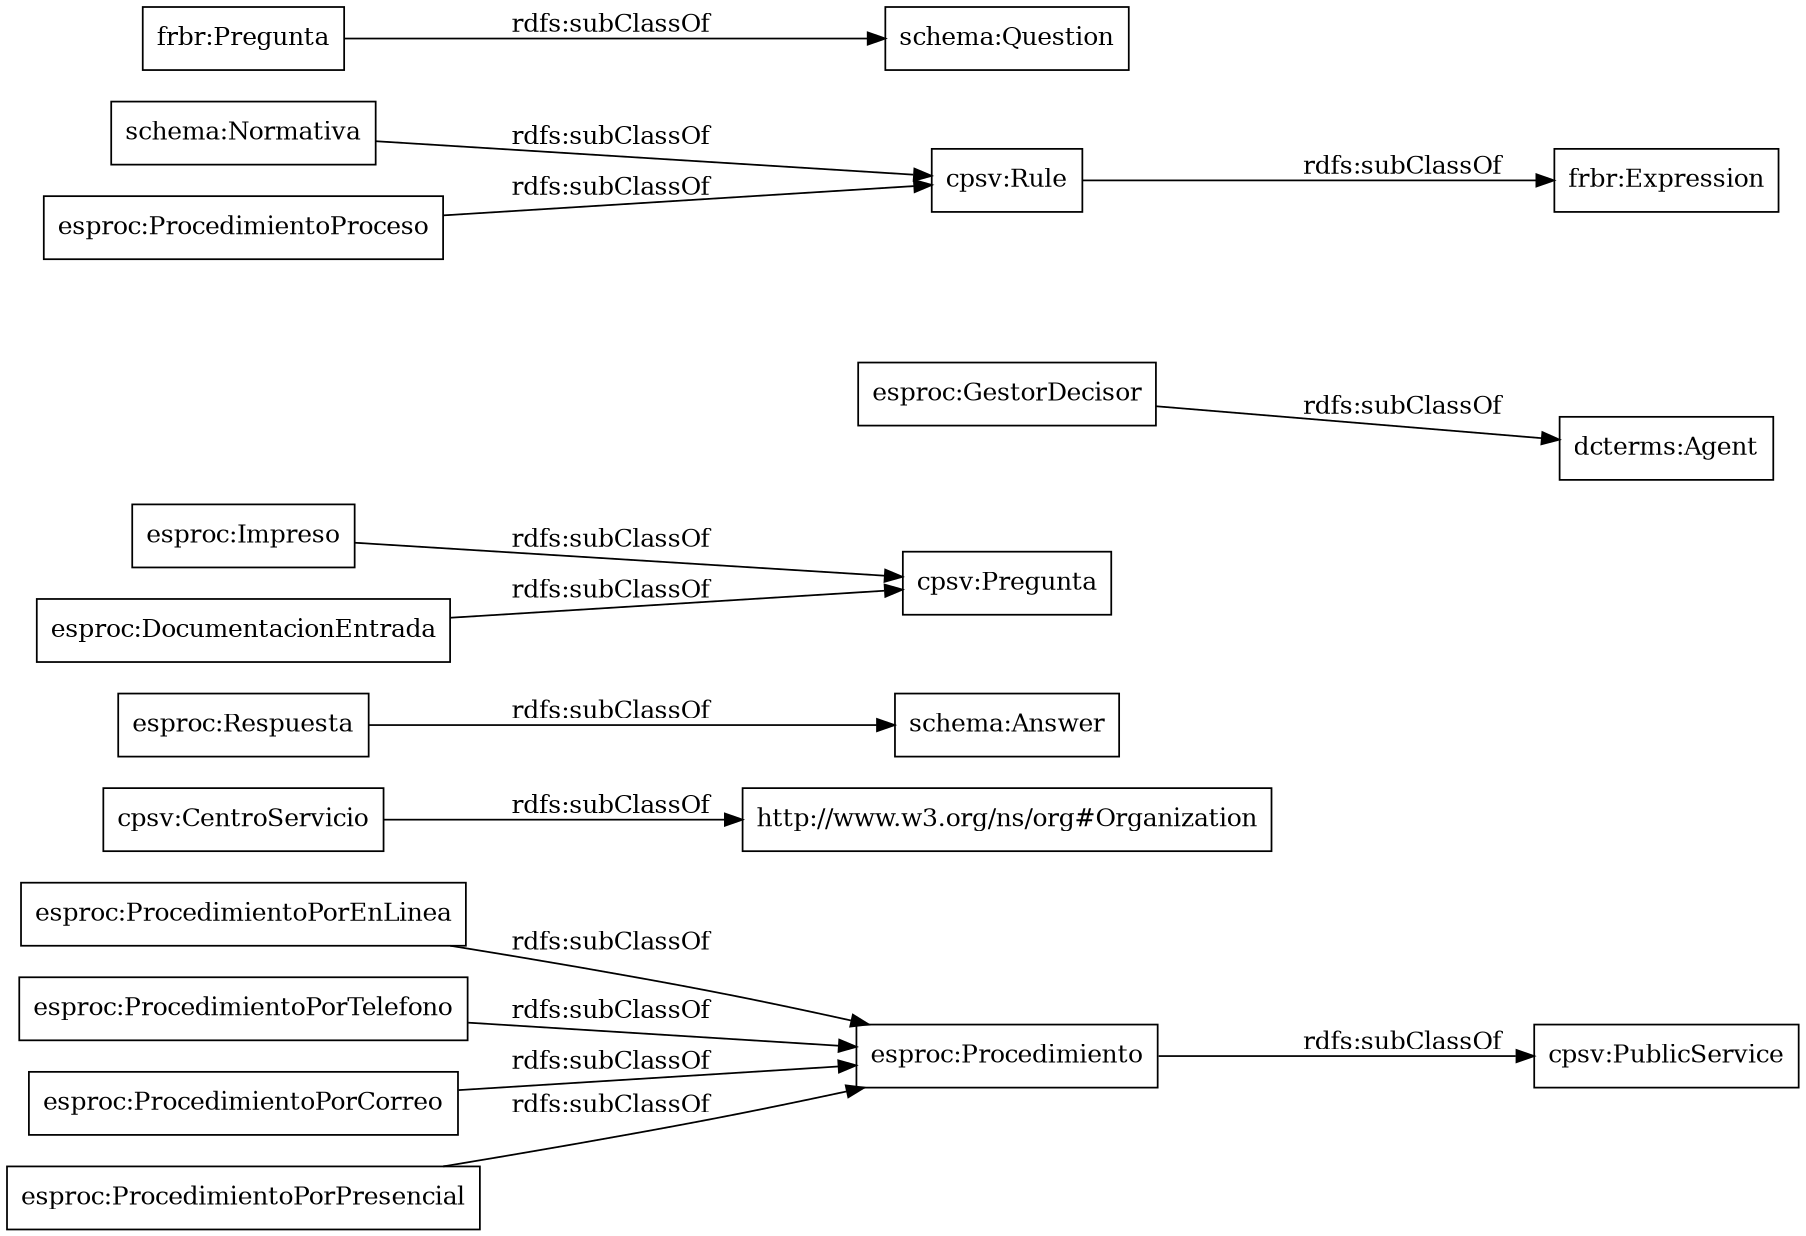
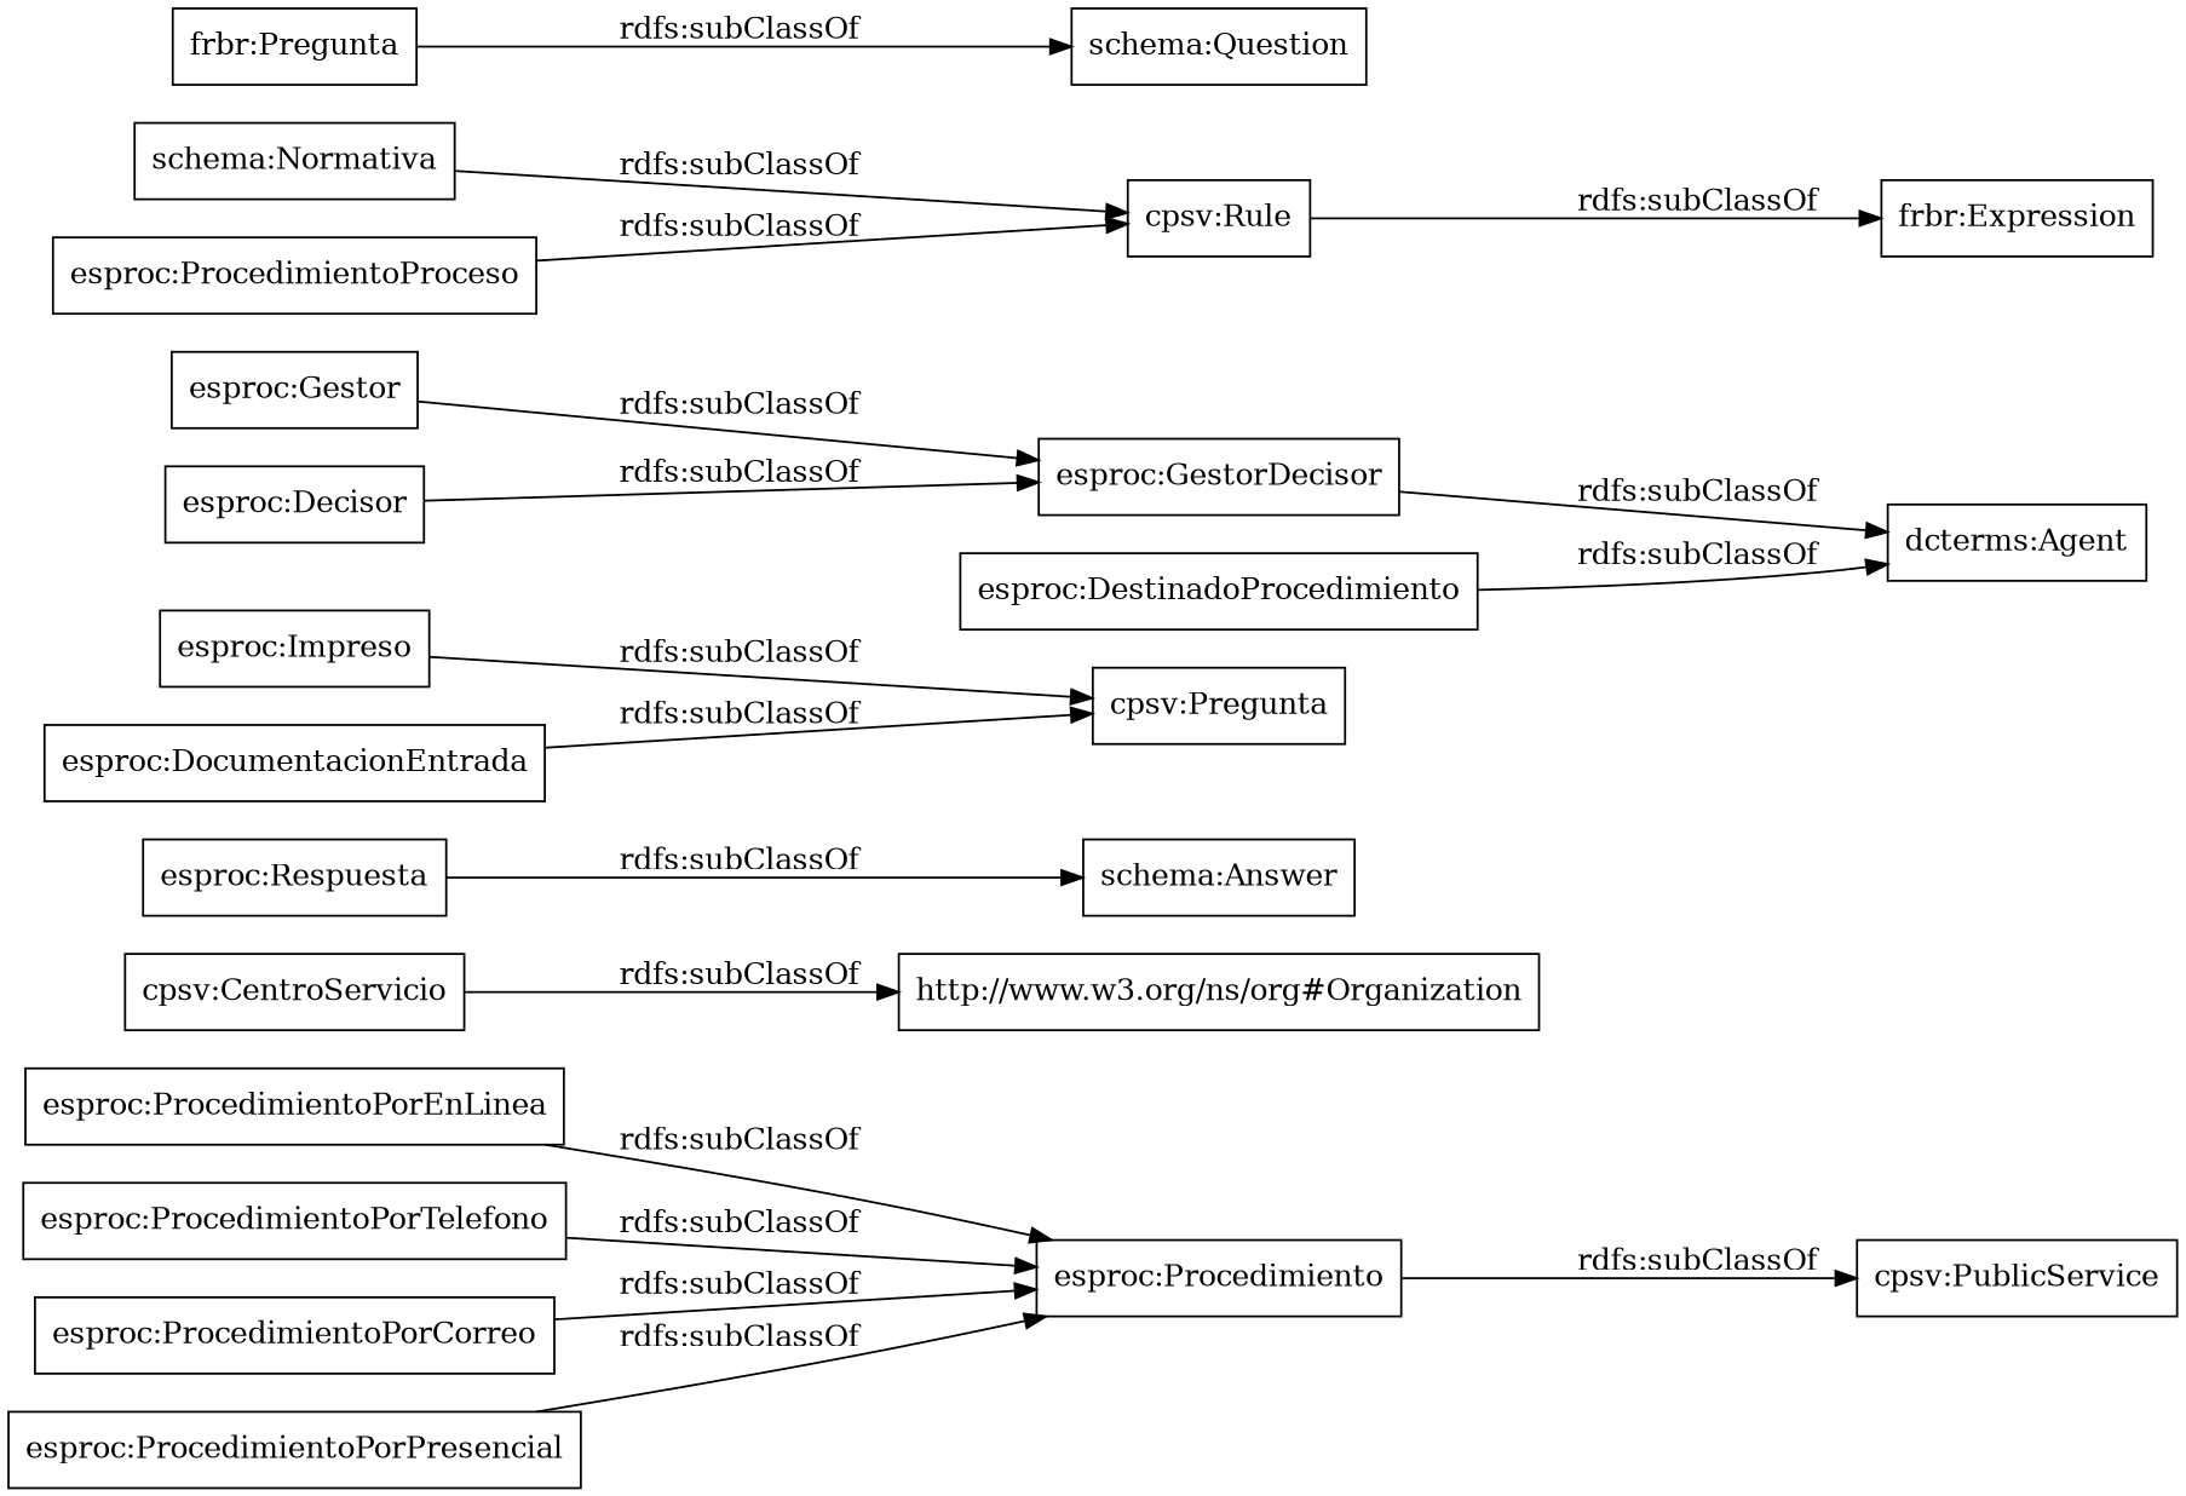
  digraph {
    rankdir=LR
    node [color=black shape=rectangle]
    "esproc:ProcedimientoPorEnLinea"
    "esproc:Procedimiento"
    "cpsv:PublicService"
    n4 [label="cpsv:CentroServicio"]
    "http://www.w3.org/ns/org#Organization"
    "esproc:Respuesta"
    "schema:Answer"
    n8 [label="cpsv:Pregunta"]
    "esproc:Impreso"
+   "esproc:Gestor"
    "esproc:GestorDecisor"
    "dcterms:Agent"
    "esproc:DocumentacionEntrada"
+   "esproc:DestinadoProcedimiento"
    "esproc:ProcedimientoPorTelefono"
    "esproc:ProcedimientoPorCorreo"
    n17 [label="schema:Normativa"]
    "cpsv:Rule"
    "frbr:Expression"
    "esproc:ProcedimientoProceso"
+   "esproc:Decisor"
    n22 [label="frbr:Pregunta"]
    "schema:Question"
    "esproc:ProcedimientoPorPresencial"
    "esproc:ProcedimientoPorEnLinea" -> "esproc:Procedimiento" [label="rdfs:subClassOf"]
    "esproc:Procedimiento" -> "cpsv:PublicService" [label="rdfs:subClassOf"]
    n4 -> "http://www.w3.org/ns/org#Organization" [label="rdfs:subClassOf"]
    "esproc:Respuesta" -> "schema:Answer" [label="rdfs:subClassOf"]
    "esproc:Impreso" -> n8 [label="rdfs:subClassOf"]
+   "esproc:Gestor" -> "esproc:GestorDecisor" [label="rdfs:subClassOf"]
    "esproc:GestorDecisor" -> "dcterms:Agent" [label="rdfs:subClassOf"]
    "esproc:DocumentacionEntrada" -> n8 [label="rdfs:subClassOf"]
+   "esproc:DestinadoProcedimiento" -> "dcterms:Agent" [label="rdfs:subClassOf"]
    "esproc:ProcedimientoPorTelefono" -> "esproc:Procedimiento" [label="rdfs:subClassOf"]
    "esproc:ProcedimientoPorCorreo" -> "esproc:Procedimiento" [label="rdfs:subClassOf"]
    n17 -> "cpsv:Rule" [label="rdfs:subClassOf"]
    "cpsv:Rule" -> "frbr:Expression" [label="rdfs:subClassOf"]
    "esproc:ProcedimientoProceso" -> "cpsv:Rule" [label="rdfs:subClassOf"]
+   "esproc:Decisor" -> "esproc:GestorDecisor" [label="rdfs:subClassOf"]
    n22 -> "schema:Question" [label="rdfs:subClassOf"]
    "esproc:ProcedimientoPorPresencial" -> "esproc:Procedimiento" [label="rdfs:subClassOf"]
  }
